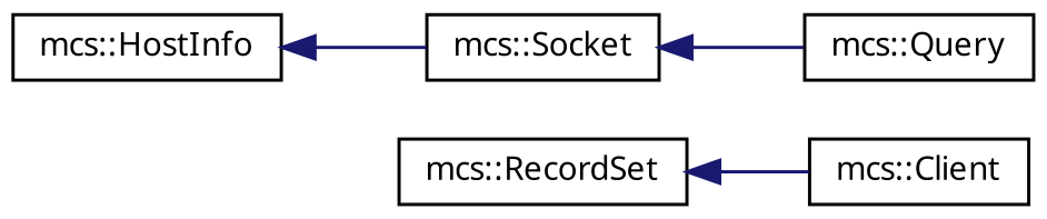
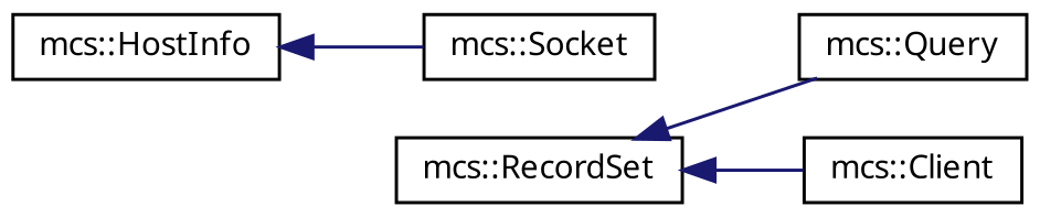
  digraph {
    rankdir=LR
    node [color=black fillcolor=white fontname="FreeSans.ttf" fontsize=10 shape=record style=filled]
    edge [color=midnightblue dir=back fontname="FreeSans.ttf" fontsize=10 labelfontname="FreeSans.ttf" labelfontsize=10 style=solid]
    n1 [height=0.2 label="mcs::HostInfo" width=0.4]
    n2 [height=0.2 label="mcs::Socket" width=0.4]
    n3 [height=0.2 label="mcs::Client" width=0.4]
    n4 [height=0.2 label="mcs::RecordSet" width=0.4]
    n5 [height=0.2 label="mcs::Query" width=0.4]
    n1 -> n2
    n4 -> n3
-   n2 -> n5
+   n4 -> n5
  }
